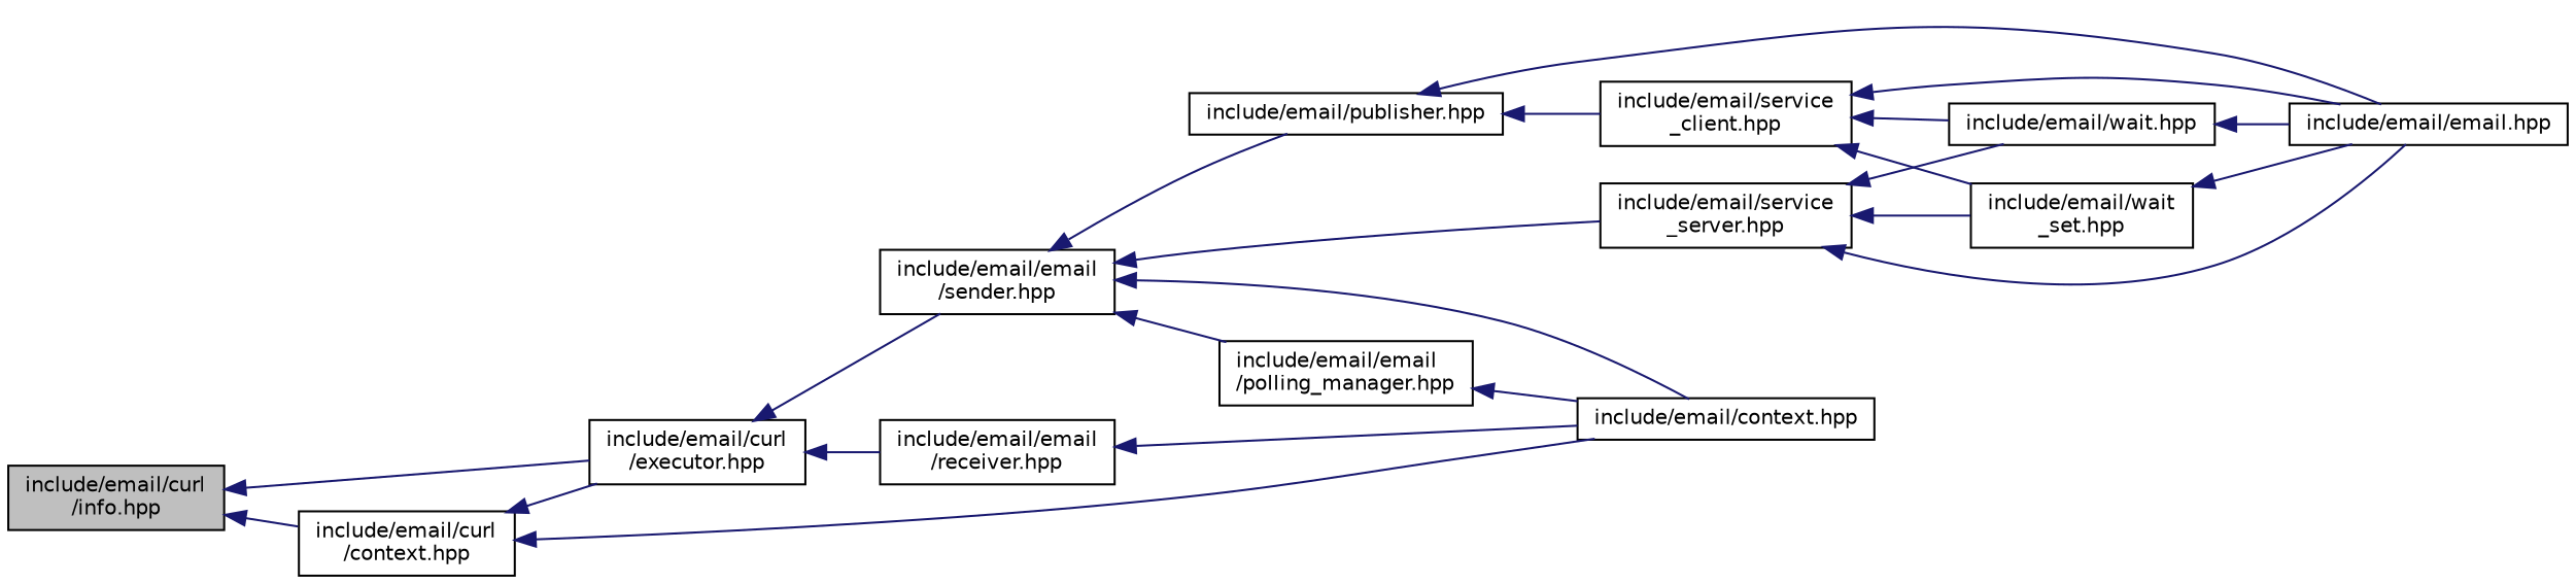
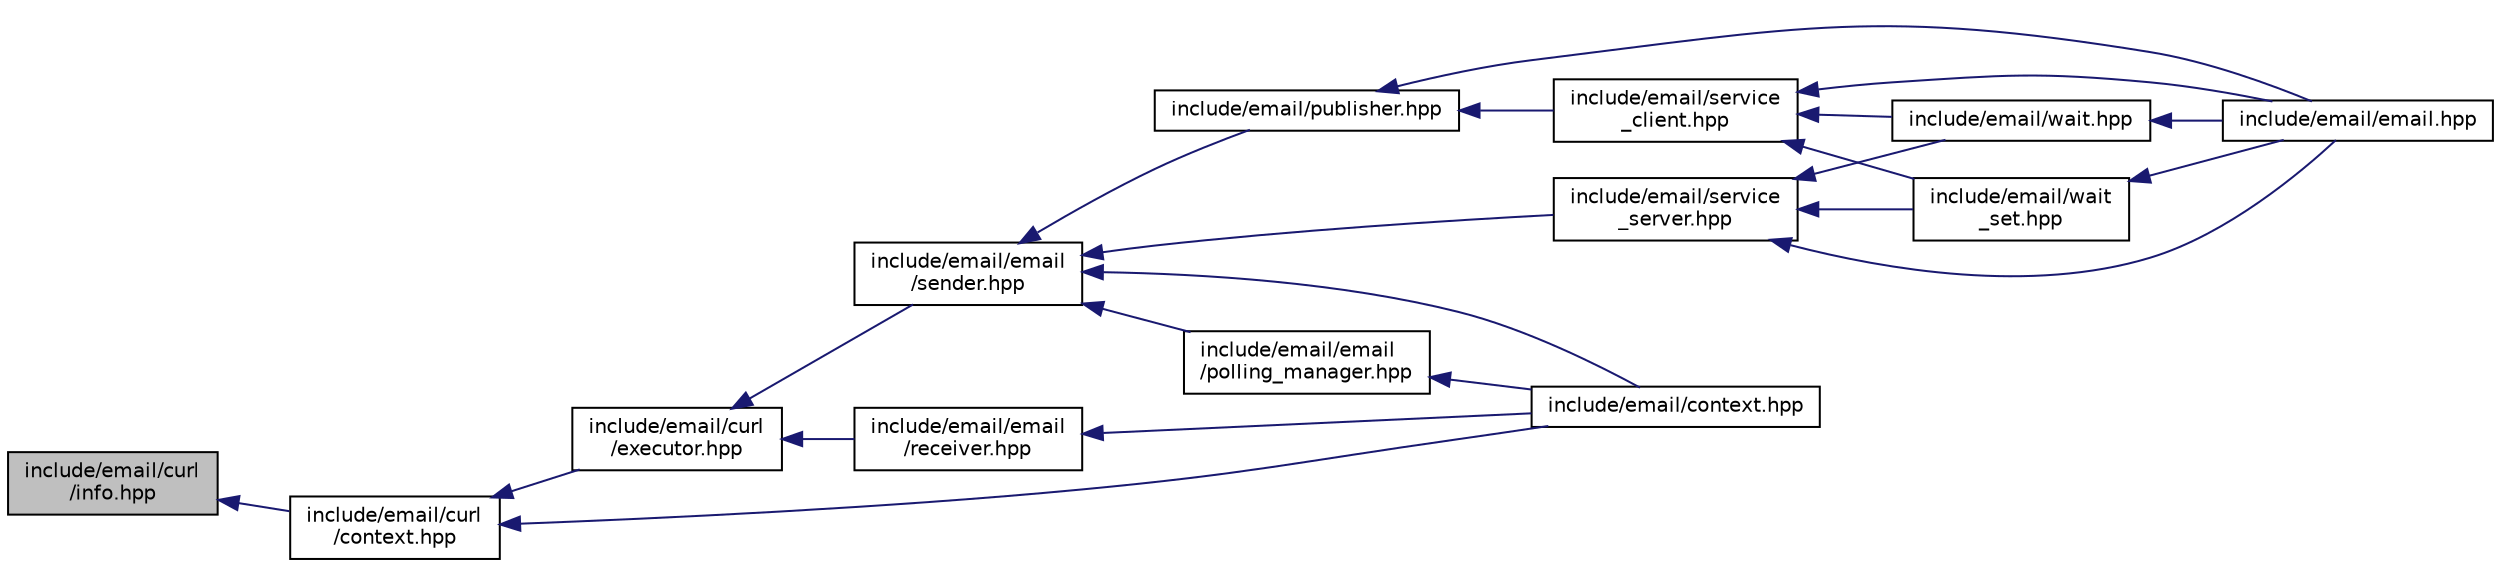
  digraph {
    rankdir=LR
    node [color=black fillcolor=white fontname=Helvetica fontsize=10 shape=record style=filled]
    edge [color=midnightblue dir=back fontname=Helvetica fontsize=10 labelfontname=Helvetica labelfontsize=10 style=solid]
    n1 [fillcolor=grey75 fontcolor=black height=0.2 label="include/email/curl\l/info.hpp" width=0.4]
    n2 [height=0.2 label="include/email/curl\l/context.hpp" width=0.4]
    n3 [height=0.2 label="include/email/curl\l/executor.hpp" width=0.4]
    n4 [height=0.2 label="include/email/context.hpp" width=0.4]
    n5 [height=0.2 label="include/email/email\l/receiver.hpp" width=0.4]
    n6 [height=0.2 label="include/email/email\l/sender.hpp" width=0.4]
    n7 [height=0.2 label="include/email/email\l/polling_manager.hpp" width=0.4]
    n8 [height=0.2 label="include/email/publisher.hpp" width=0.4]
    n9 [height=0.2 label="include/email/service\l_server.hpp" width=0.4]
    n10 [height=0.2 label="include/email/email.hpp" width=0.4]
    n11 [height=0.2 label="include/email/service\l_client.hpp" width=0.4]
    n12 [height=0.2 label="include/email/wait.hpp" width=0.4]
    n13 [height=0.2 label="include/email/wait\l_set.hpp" width=0.4]
    n1 -> n2
-   n1 -> n3
    n2 -> n3
    n2 -> n4
    n3 -> n5
    n3 -> n6
    n5 -> n4
    n6 -> n4
    n6 -> n7
    n6 -> n8
    n6 -> n9
    n7 -> n4
    n8 -> n10
    n8 -> n11
    n9 -> n10
    n9 -> n12
    n9 -> n13
    n11 -> n10
    n11 -> n12
    n11 -> n13
    n12 -> n10
    n13 -> n10
  }
